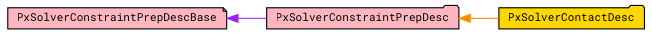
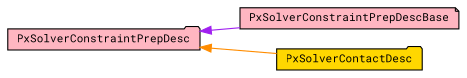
  digraph {
    fontname="Roboto Mono"
    rankdir=LR
    node [color=black fillcolor=lightpink fontname="Roboto Mono" fontsize=10 shape=folder style=filled]
    edge [dir=back fontname="Roboto Mono" fontsize=10 labelfontname=Helvetica labelfontsize=10 style=solid]
    n1 [height=0.2 label=PxSolverConstraintPrepDescBase shape=note width=0.4]
    n2 [height=0.2 label=PxSolverConstraintPrepDesc width=0.4]
    n3 [fillcolor=gold height=0.2 label=PxSolverContactDesc width=0.4]
-   n1 -> n2 [color=purple]
+   n2 -> n1 [color=purple]
    n2 -> n3 [color=darkorange]
  }
